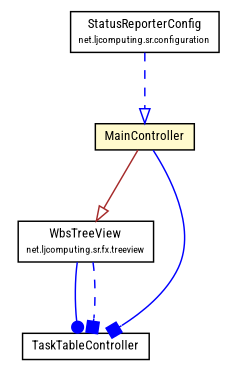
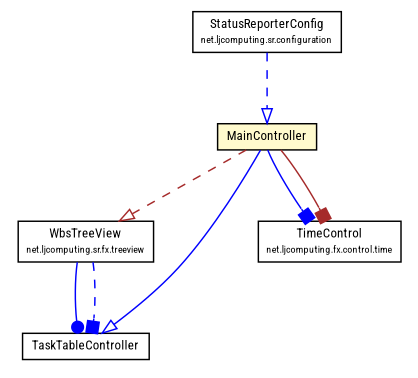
  digraph {
    fontname="Roboto Condensed"
    nodesep=0.25
    ranksep=0.5
    node [fontcolor=black fontname="Roboto Condensed" fontsize=9.0 shape=plaintext]
    edge [arrowhead=onormal color=blue fontcolor=black fontname="Roboto Condensed" fontsize=10.0 headport=p labelfontname=Helvetica labelfontsize=10 tailport=p]
    n1 [label=<<table title="net.ljcomputing.sr.configuration.StatusReporterConfig" border="0" cellborder="1" cellspacing="0" cellpadding="2" port="p" href="../../configuration/StatusReporterConfig.html"> 		<tr><td><table border="0" cellspacing="0" cellpadding="1"> <tr><td align="center" balign="center"> StatusReporterConfig </td></tr> <tr><td align="center" balign="center"><font point-size="7.0"> net.ljcomputing.sr.configuration </font></td></tr> 		</table></td></tr> 		</table>>]
    n2 [label=<<table title="net.ljcomputing.sr.fx.controller.MainController" border="0" cellborder="1" cellspacing="0" cellpadding="2" port="p" bgcolor="lemonChiffon" href="./MainController.html"> 		<tr><td><table border="0" cellspacing="0" cellpadding="1"> <tr><td align="center" balign="center"> MainController </td></tr> 		</table></td></tr> 		</table>>]
    n3 [label=<<table title="net.ljcomputing.sr.fx.treeview.WbsTreeView" border="0" cellborder="1" cellspacing="0" cellpadding="2" port="p" href="../treeview/WbsTreeView.html"> 		<tr><td><table border="0" cellspacing="0" cellpadding="1"> <tr><td align="center" balign="center"> WbsTreeView </td></tr> <tr><td align="center" balign="center"><font point-size="7.0"> net.ljcomputing.sr.fx.treeview </font></td></tr> 		</table></td></tr> 		</table>>]
    n4 [label=<<table title="net.ljcomputing.sr.fx.controller.TaskTableController" border="0" cellborder="1" cellspacing="0" cellpadding="2" port="p" href="./TaskTableController.html"> 		<tr><td><table border="0" cellspacing="0" cellpadding="1"> <tr><td align="center" balign="center"> TaskTableController </td></tr> 		</table></td></tr> 		</table>>]
+   n5 [label=<<table title="net.ljcomputing.fx.control.time.TimeControl" border="0" cellborder="1" cellspacing="0" cellpadding="2" port="p"> 		<tr><td><table border="0" cellspacing="0" cellpadding="1"> <tr><td align="center" balign="center"> TimeControl </td></tr> <tr><td align="center" balign="center"><font point-size="7.0"> net.ljcomputing.fx.control.time </font></td></tr> 		</table></td></tr> 		</table>>]
    n1 -> n2 [style=dashed]
-   n2 -> n3 [color=brown]
-   n2 -> n4 [arrowhead=box]
+   n2 -> n3 [color=brown style=dashed]
+   n2 -> n4
+   n2 -> n5 [arrowhead=box]
+   n2 -> n5 [arrowhead=box color=brown]
    n3 -> n4 [arrowhead=dot]
    n3 -> n4 [arrowhead=box style=dashed]
  }
